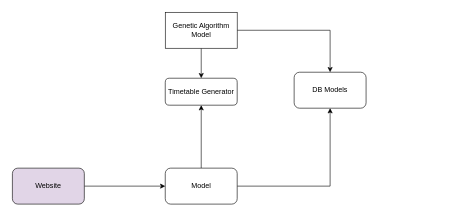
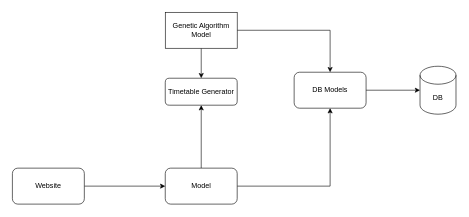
  <mxCell id="0" />
  <mxCell id="1" parent="0" />
+ <mxCell id="2" value="DB" style="shape=cylinder3;whiteSpace=wrap;html=1;boundedLbl=1;backgroundOutline=1;size=15;" vertex="1" parent="1"><mxGeometry x="700" y="110" width="60" height="80" as="geometry" /></mxCell>
  <mxCell id="3" style="edgeStyle=orthogonalEdgeStyle;rounded=0;orthogonalLoop=1;jettySize=auto;html=1;exitX=1;exitY=0.5;exitDx=0;exitDy=0;entryX=0;entryY=0.5;entryDx=0;entryDy=0;" edge="1" parent="1" source="4" target="13"><mxGeometry relative="1" as="geometry" /></mxCell>
- <mxCell id="4" value="Website" style="rounded=1;whiteSpace=wrap;html=1;fillColor=#e1d5e7;" vertex="1" parent="1"><mxGeometry x="20" y="280" width="120" height="60" as="geometry" /></mxCell>
+ <mxCell id="4" value="Website" style="rounded=1;whiteSpace=wrap;html=1;" vertex="1" parent="1"><mxGeometry x="20" y="280" width="120" height="60" as="geometry" /></mxCell>
  <mxCell id="5" value="Timetable Generator" style="rounded=1;whiteSpace=wrap;html=1;" vertex="1" parent="1"><mxGeometry x="275" y="130" width="120" height="45" as="geometry" /></mxCell>
  <mxCell id="6" style="edgeStyle=orthogonalEdgeStyle;rounded=0;orthogonalLoop=1;jettySize=auto;html=1;exitX=0.5;exitY=1;exitDx=0;exitDy=0;entryX=0.5;entryY=0;entryDx=0;entryDy=0;" edge="1" parent="1" source="8" target="5"><mxGeometry relative="1" as="geometry" /></mxCell>
  <mxCell id="7" style="edgeStyle=orthogonalEdgeStyle;rounded=0;orthogonalLoop=1;jettySize=auto;html=1;exitX=1;exitY=0.5;exitDx=0;exitDy=0;entryX=0.5;entryY=0;entryDx=0;entryDy=0;" edge="1" parent="1" source="8" target="10"><mxGeometry relative="1" as="geometry" /></mxCell>
  <mxCell id="8" value="Genetic Algorithm Model" style="whiteSpace=wrap;html=1;rounded=0;" vertex="1" parent="1"><mxGeometry x="275" y="20" width="120" height="60" as="geometry" /></mxCell>
+ <mxCell id="9" style="edgeStyle=orthogonalEdgeStyle;rounded=0;orthogonalLoop=1;jettySize=auto;html=1;exitX=1;exitY=0.5;exitDx=0;exitDy=0;entryX=0;entryY=0.5;entryDx=0;entryDy=0;entryPerimeter=0;" edge="1" parent="1" source="10" target="2"><mxGeometry relative="1" as="geometry" /></mxCell>
  <mxCell id="10" value="DB Models" style="rounded=1;whiteSpace=wrap;html=1;" vertex="1" parent="1"><mxGeometry x="490" y="120" width="120" height="60" as="geometry" /></mxCell>
  <mxCell id="11" style="edgeStyle=orthogonalEdgeStyle;rounded=0;orthogonalLoop=1;jettySize=auto;html=1;exitX=1;exitY=0.5;exitDx=0;exitDy=0;entryX=0.5;entryY=1;entryDx=0;entryDy=0;" edge="1" parent="1" source="13" target="10"><mxGeometry relative="1" as="geometry" /></mxCell>
  <mxCell id="12" style="edgeStyle=orthogonalEdgeStyle;rounded=0;orthogonalLoop=1;jettySize=auto;html=1;exitX=0.5;exitY=0;exitDx=0;exitDy=0;entryX=0.5;entryY=1;entryDx=0;entryDy=0;" edge="1" parent="1" source="13" target="5"><mxGeometry relative="1" as="geometry" /></mxCell>
  <mxCell id="13" value="Model" style="rounded=1;whiteSpace=wrap;html=1;" vertex="1" parent="1"><mxGeometry x="275" y="280" width="120" height="60" as="geometry" /></mxCell>
